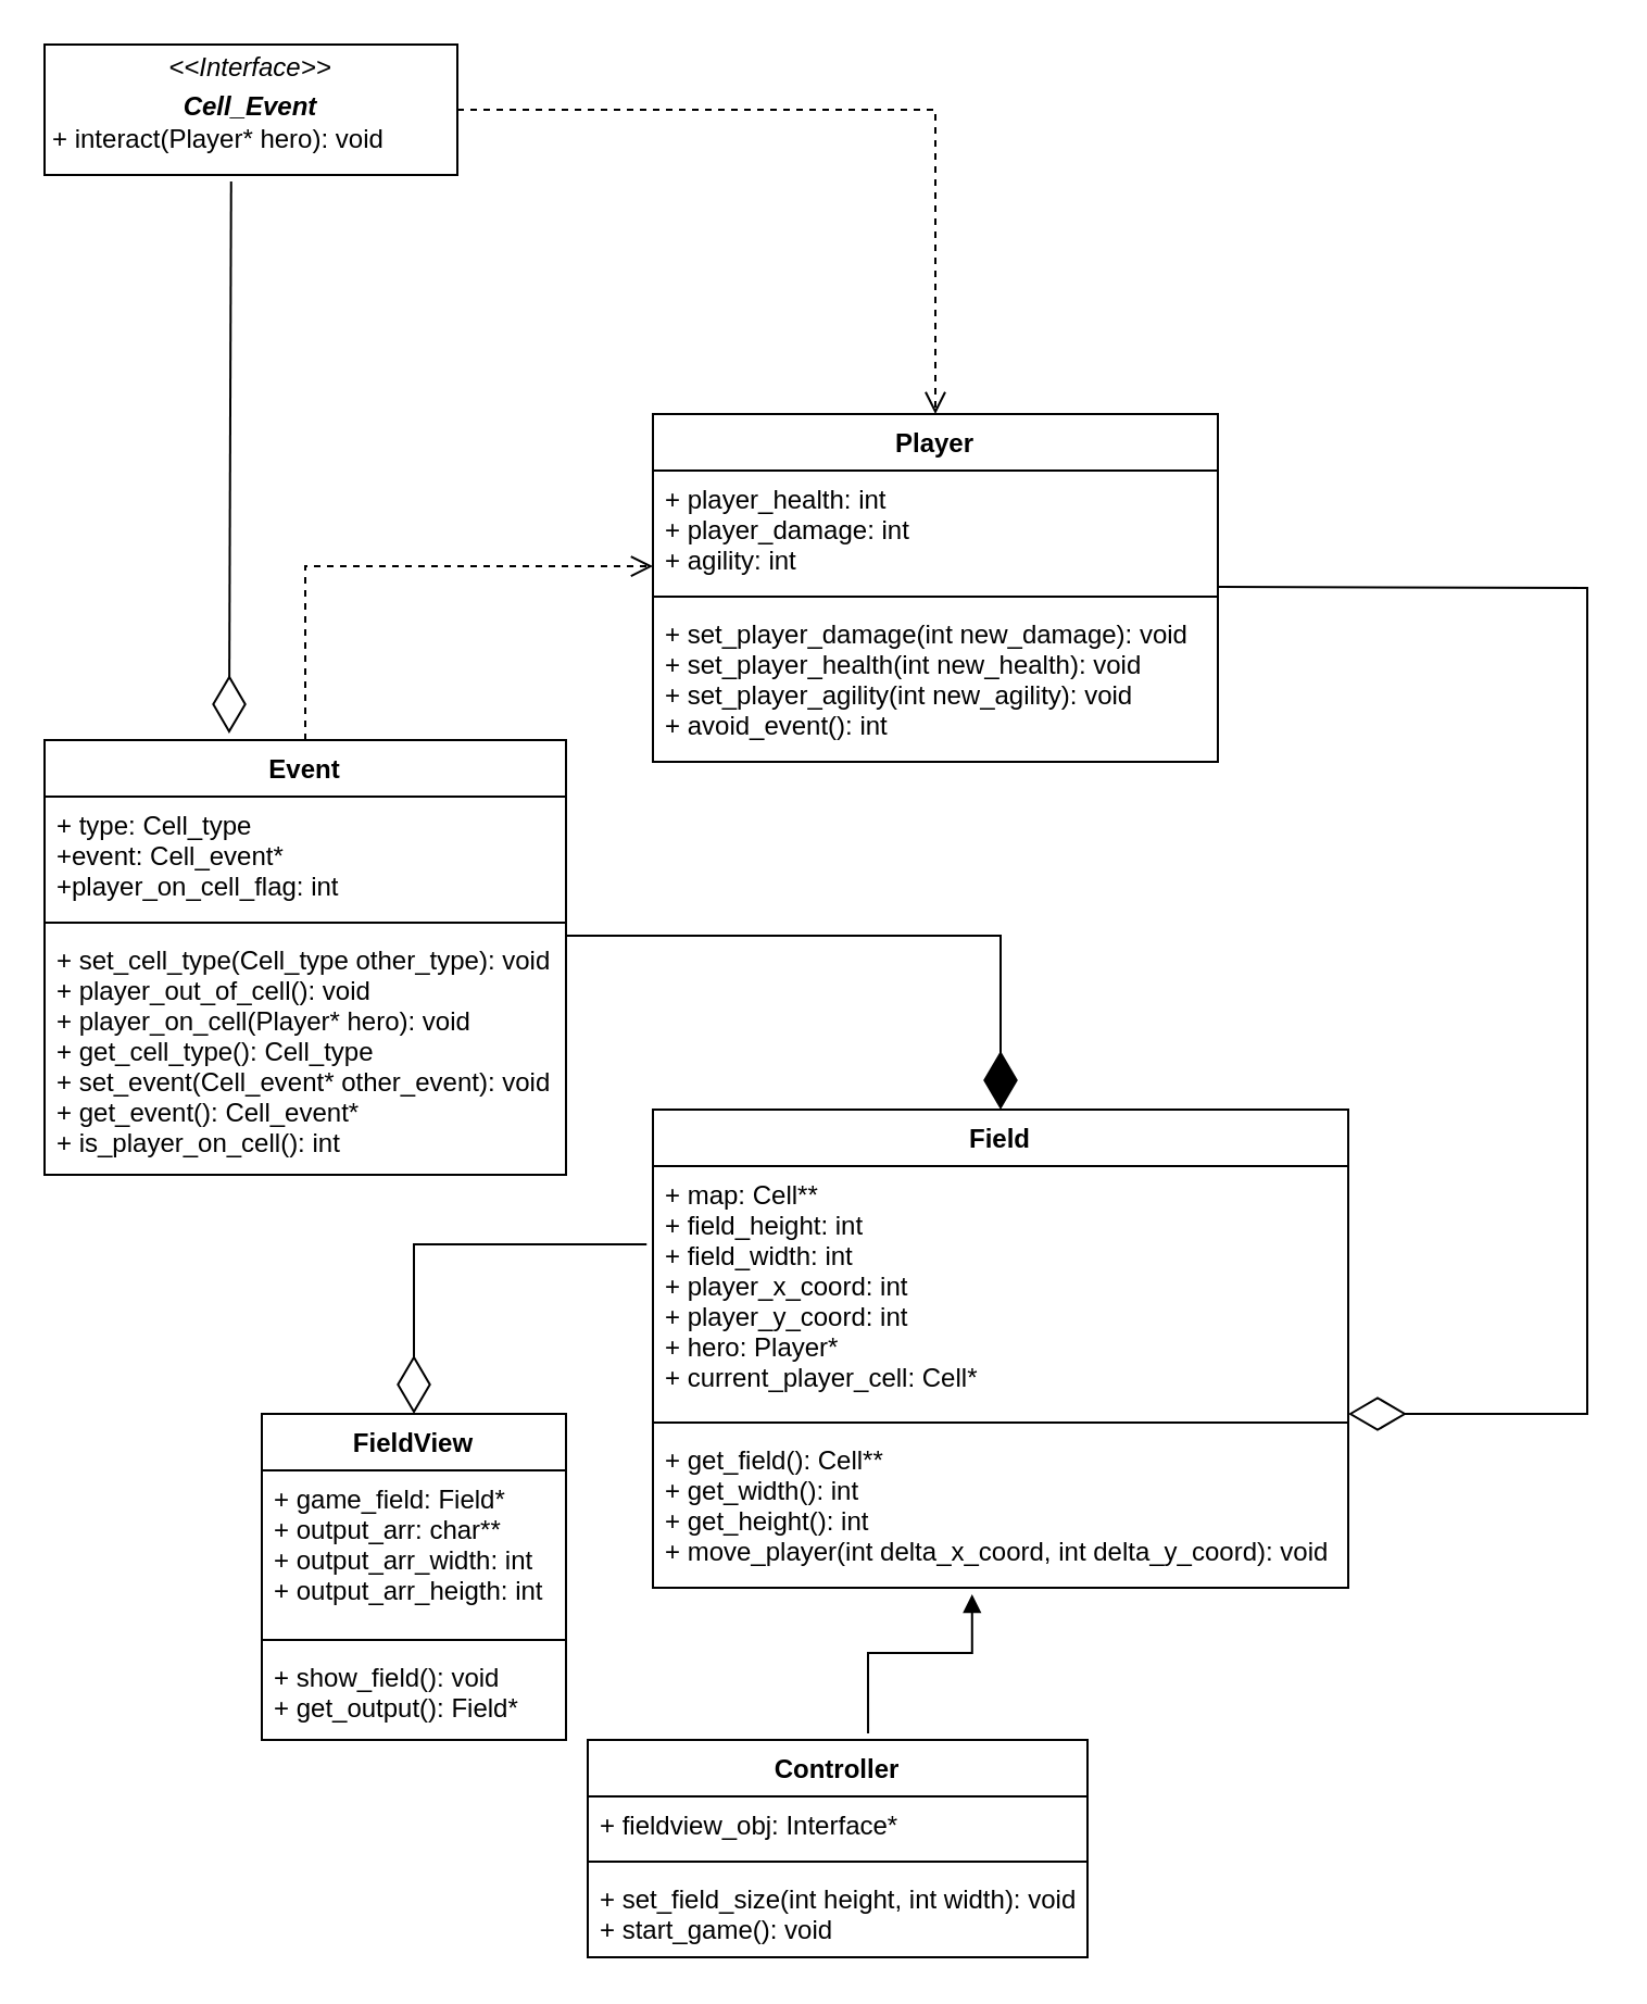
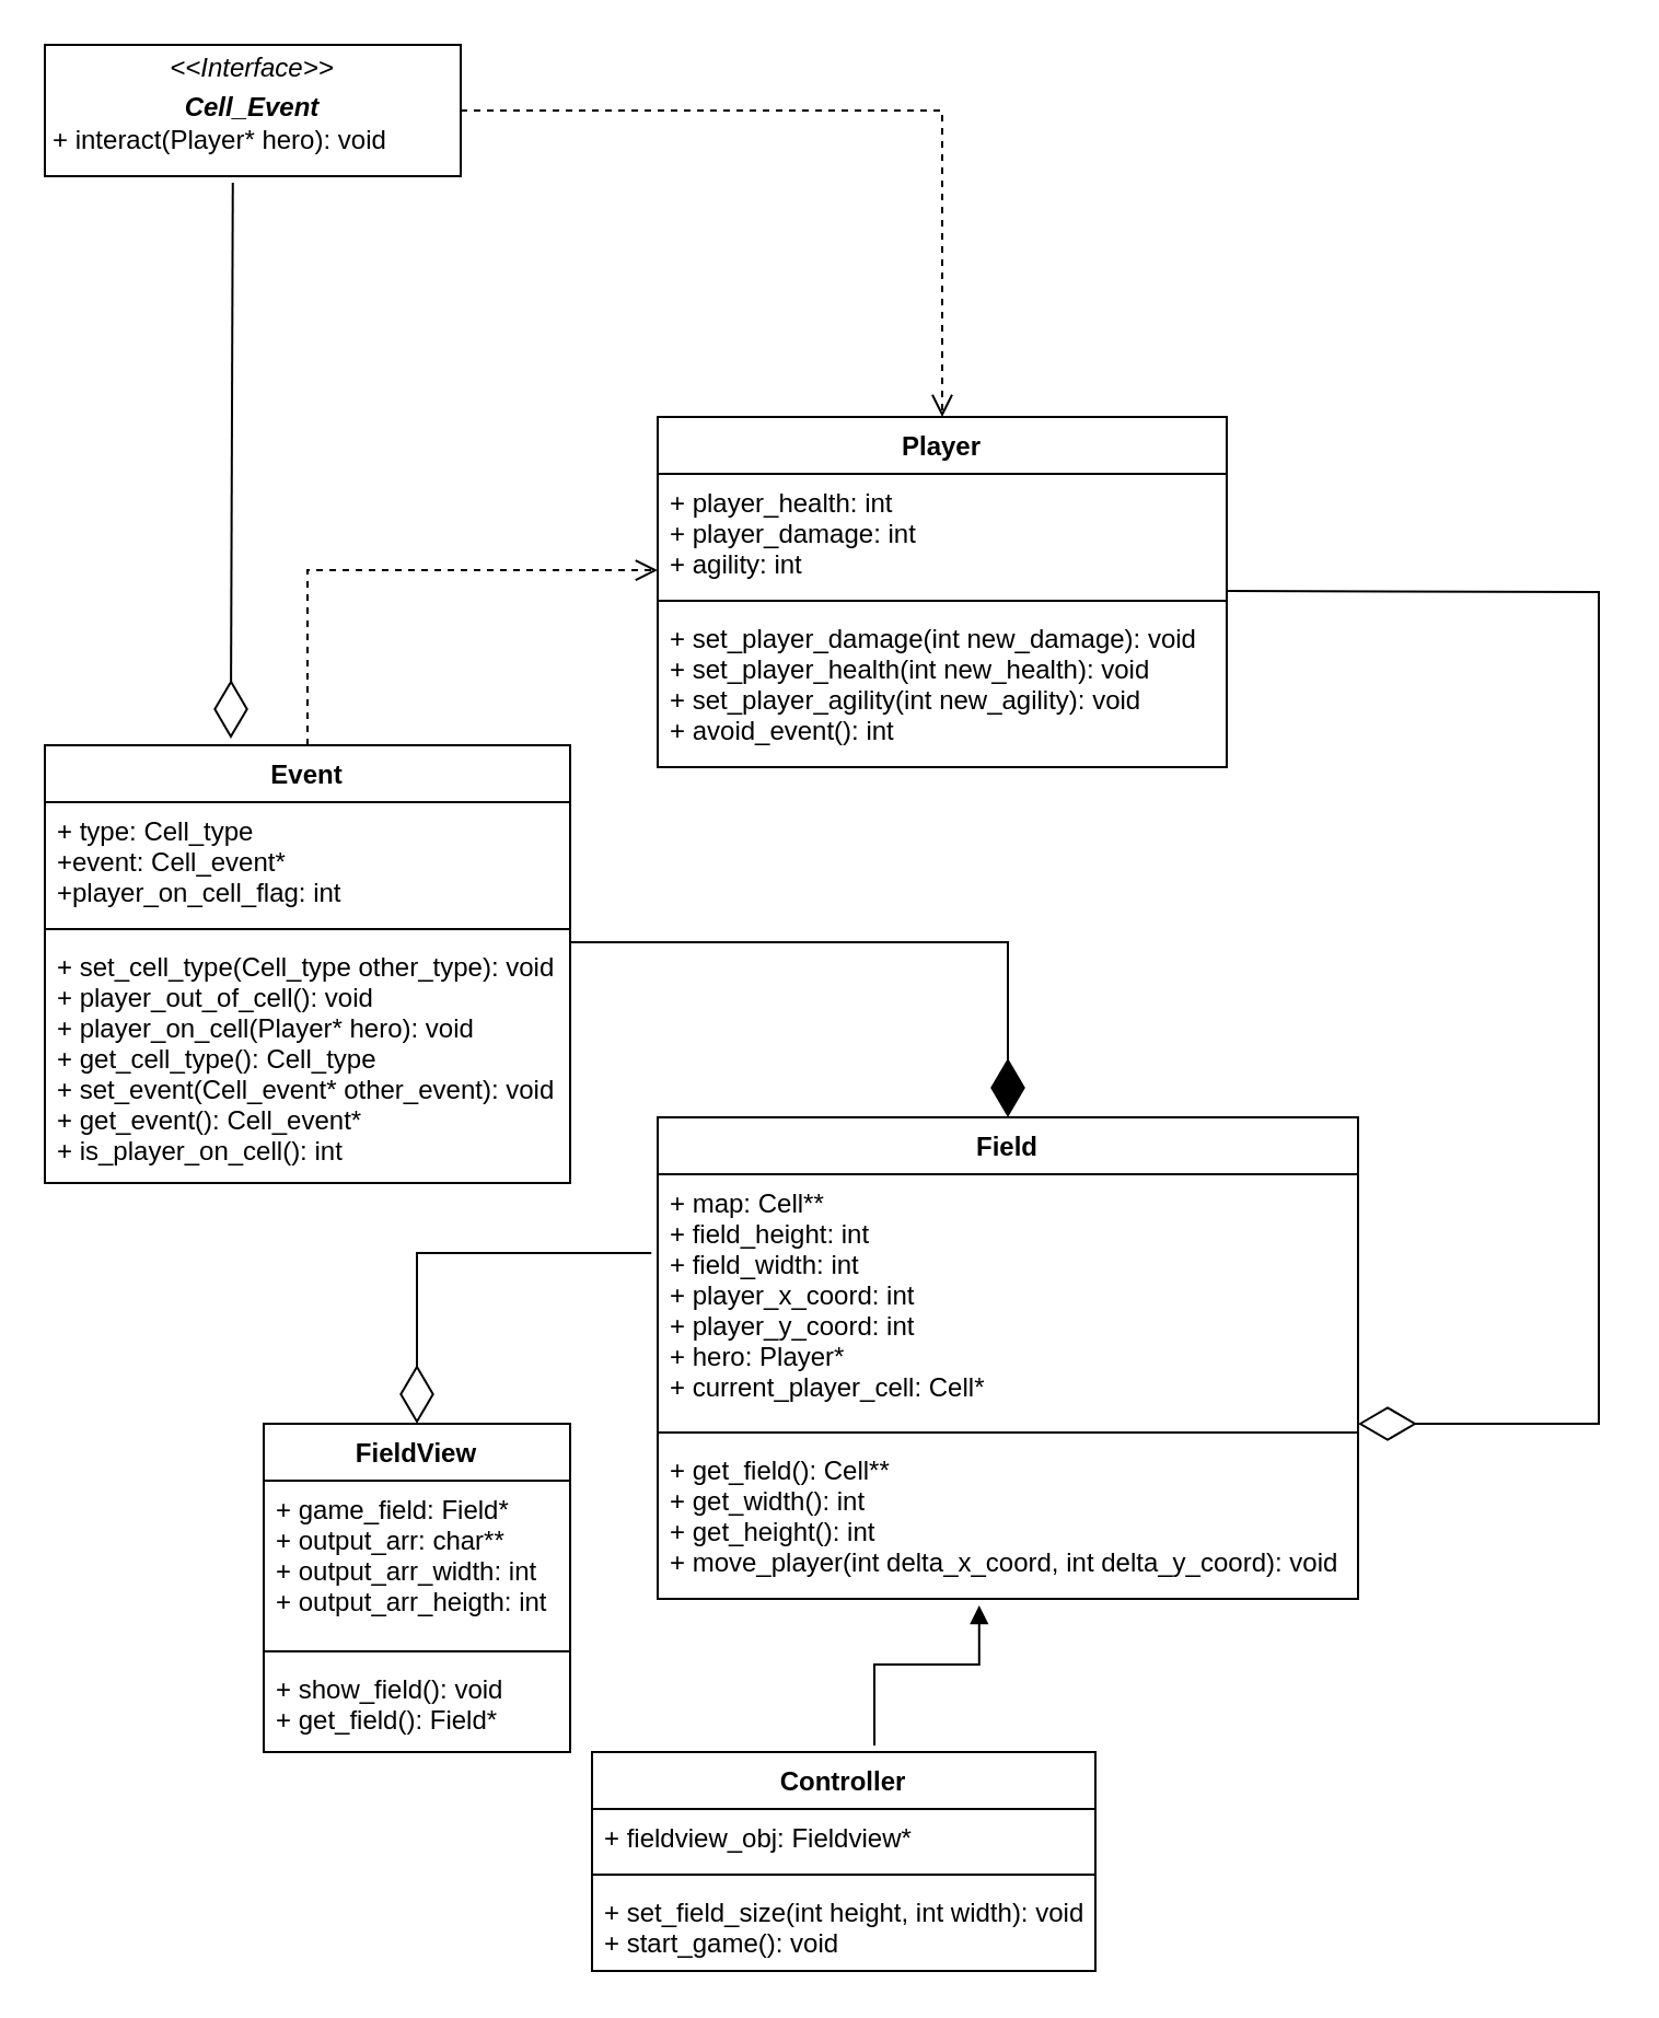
  <mxCell id="0" />
  <mxCell id="1" parent="0" />
  <mxCell id="2" value="Controller" style="swimlane;fontStyle=1;align=center;verticalAlign=top;childLayout=stackLayout;horizontal=1;startSize=26;horizontalStack=0;resizeParent=1;resizeParentMax=0;resizeLast=0;collapsible=1;marginBottom=0;" vertex="1" parent="1"><mxGeometry x="270" y="800" width="230" height="100" as="geometry" /></mxCell>
- <mxCell id="3" value="+ fieldview_obj: Interface* " style="text;strokeColor=none;fillColor=none;align=left;verticalAlign=top;spacingLeft=4;spacingRight=4;overflow=hidden;rotatable=0;points=[[0,0.5],[1,0.5]];portConstraint=eastwest;" vertex="1" parent="2"><mxGeometry y="26" width="230" height="26" as="geometry" /></mxCell>
+ <mxCell id="3" value="+ fieldview_obj: Fieldview* " style="text;strokeColor=none;fillColor=none;align=left;verticalAlign=top;spacingLeft=4;spacingRight=4;overflow=hidden;rotatable=0;points=[[0,0.5],[1,0.5]];portConstraint=eastwest;" vertex="1" parent="2"><mxGeometry y="26" width="230" height="26" as="geometry" /></mxCell>
  <mxCell id="4" value="" style="line;strokeWidth=1;fillColor=none;align=left;verticalAlign=middle;spacingTop=-1;spacingLeft=3;spacingRight=3;rotatable=0;labelPosition=right;points=[];portConstraint=eastwest;strokeColor=inherit;" vertex="1" parent="2"><mxGeometry y="52" width="230" height="8" as="geometry" /></mxCell>
  <mxCell id="5" value="+ set_field_size(int height, int width): void&#10;+ start_game(): void" style="text;strokeColor=none;fillColor=none;align=left;verticalAlign=top;spacingLeft=4;spacingRight=4;overflow=hidden;rotatable=0;points=[[0,0.5],[1,0.5]];portConstraint=eastwest;" vertex="1" parent="2"><mxGeometry y="60" width="230" height="40" as="geometry" /></mxCell>
  <mxCell id="6" value="FieldView" style="swimlane;fontStyle=1;align=center;verticalAlign=top;childLayout=stackLayout;horizontal=1;startSize=26;horizontalStack=0;resizeParent=1;resizeParentMax=0;resizeLast=0;collapsible=1;marginBottom=0;" vertex="1" parent="1"><mxGeometry x="120" y="650" width="140" height="150" as="geometry" /></mxCell>
  <mxCell id="7" value="+ game_field: Field*&#10;+ output_arr: char**&#10;+ output_arr_width: int&#10;+ output_arr_heigth: int" style="text;strokeColor=none;fillColor=none;align=left;verticalAlign=top;spacingLeft=4;spacingRight=4;overflow=hidden;rotatable=0;points=[[0,0.5],[1,0.5]];portConstraint=eastwest;" vertex="1" parent="6"><mxGeometry y="26" width="140" height="74" as="geometry" /></mxCell>
  <mxCell id="8" value="" style="line;strokeWidth=1;fillColor=none;align=left;verticalAlign=middle;spacingTop=-1;spacingLeft=3;spacingRight=3;rotatable=0;labelPosition=right;points=[];portConstraint=eastwest;strokeColor=inherit;" vertex="1" parent="6"><mxGeometry y="100" width="140" height="8" as="geometry" /></mxCell>
- <mxCell id="9" value="+ show_field(): void&#10;+ get_output(): Field*" style="text;strokeColor=none;fillColor=none;align=left;verticalAlign=top;spacingLeft=4;spacingRight=4;overflow=hidden;rotatable=0;points=[[0,0.5],[1,0.5]];portConstraint=eastwest;" vertex="1" parent="6"><mxGeometry y="108" width="140" height="42" as="geometry" /></mxCell>
+ <mxCell id="9" value="+ show_field(): void&#10;+ get_field(): Field*" style="text;strokeColor=none;fillColor=none;align=left;verticalAlign=top;spacingLeft=4;spacingRight=4;overflow=hidden;rotatable=0;points=[[0,0.5],[1,0.5]];portConstraint=eastwest;" vertex="1" parent="6"><mxGeometry y="108" width="140" height="42" as="geometry" /></mxCell>
  <mxCell id="10" value="Field" style="swimlane;fontStyle=1;align=center;verticalAlign=top;childLayout=stackLayout;horizontal=1;startSize=26;horizontalStack=0;resizeParent=1;resizeParentMax=0;resizeLast=0;collapsible=1;marginBottom=0;" vertex="1" parent="1"><mxGeometry x="300" y="510" width="320" height="220" as="geometry" /></mxCell>
  <mxCell id="11" value="+ map: Cell**&#10;+ field_height: int&#10;+ field_width: int&#10;+ player_x_coord: int&#10;+ player_y_coord: int&#10;+ hero: Player*&#10;+ current_player_cell: Cell*" style="text;strokeColor=none;fillColor=none;align=left;verticalAlign=top;spacingLeft=4;spacingRight=4;overflow=hidden;rotatable=0;points=[[0,0.5],[1,0.5]];portConstraint=eastwest;" vertex="1" parent="10"><mxGeometry y="26" width="320" height="114" as="geometry" /></mxCell>
  <mxCell id="12" value="" style="line;strokeWidth=1;fillColor=none;align=left;verticalAlign=middle;spacingTop=-1;spacingLeft=3;spacingRight=3;rotatable=0;labelPosition=right;points=[];portConstraint=eastwest;strokeColor=inherit;" vertex="1" parent="10"><mxGeometry y="140" width="320" height="8" as="geometry" /></mxCell>
  <mxCell id="13" value="+ get_field(): Cell**&#10;+ get_width(): int&#10;+ get_height(): int&#10;+ move_player(int delta_x_coord, int delta_y_coord): void&#10;" style="text;strokeColor=none;fillColor=none;align=left;verticalAlign=top;spacingLeft=4;spacingRight=4;overflow=hidden;rotatable=0;points=[[0,0.5],[1,0.5]];portConstraint=eastwest;" vertex="1" parent="10"><mxGeometry y="148" width="320" height="72" as="geometry" /></mxCell>
  <mxCell id="14" value="" style="endArrow=block;endFill=1;html=1;edgeStyle=orthogonalEdgeStyle;align=left;verticalAlign=top;rounded=0;exitX=0.561;exitY=-0.03;exitDx=0;exitDy=0;exitPerimeter=0;entryX=0.459;entryY=1.042;entryDx=0;entryDy=0;entryPerimeter=0;" edge="1" parent="1" source="2" target="13"><mxGeometry x="-1" y="-32" relative="1" as="geometry"><mxPoint x="400" y="780" as="sourcePoint" /><mxPoint x="480" y="740" as="targetPoint" /><Array as="points"><mxPoint x="399" y="760" /><mxPoint x="447" y="760" /></Array><mxPoint x="-22" y="30" as="offset" /></mxGeometry></mxCell>
  <mxCell id="15" value="" style="endArrow=diamondThin;endFill=0;endSize=24;html=1;rounded=0;entryX=0.5;entryY=0;entryDx=0;entryDy=0;exitX=-0.009;exitY=0.316;exitDx=0;exitDy=0;exitPerimeter=0;" edge="1" parent="1" source="11" target="6"><mxGeometry width="160" relative="1" as="geometry"><mxPoint x="120" y="580" as="sourcePoint" /><mxPoint x="280" y="580" as="targetPoint" /><Array as="points"><mxPoint x="190" y="572" /></Array></mxGeometry></mxCell>
  <mxCell id="16" value="Event" style="swimlane;fontStyle=1;align=center;verticalAlign=top;childLayout=stackLayout;horizontal=1;startSize=26;horizontalStack=0;resizeParent=1;resizeParentMax=0;resizeLast=0;collapsible=1;marginBottom=0;" vertex="1" parent="1"><mxGeometry x="20" y="340" width="240" height="200" as="geometry" /></mxCell>
  <mxCell id="17" value="+ type: Cell_type&#10;+event: Cell_event*&#10;+player_on_cell_flag: int" style="text;strokeColor=none;fillColor=none;align=left;verticalAlign=top;spacingLeft=4;spacingRight=4;overflow=hidden;rotatable=0;points=[[0,0.5],[1,0.5]];portConstraint=eastwest;" vertex="1" parent="16"><mxGeometry y="26" width="240" height="54" as="geometry" /></mxCell>
  <mxCell id="18" value="" style="line;strokeWidth=1;fillColor=none;align=left;verticalAlign=middle;spacingTop=-1;spacingLeft=3;spacingRight=3;rotatable=0;labelPosition=right;points=[];portConstraint=eastwest;strokeColor=inherit;" vertex="1" parent="16"><mxGeometry y="80" width="240" height="8" as="geometry" /></mxCell>
  <mxCell id="19" value="+ set_cell_type(Cell_type other_type): void&#10;+ player_out_of_cell(): void&#10;+ player_on_cell(Player* hero): void&#10;+ get_cell_type(): Cell_type&#10;+ set_event(Cell_event* other_event): void&#10;+ get_event(): Cell_event*&#10;+ is_player_on_cell(): int" style="text;strokeColor=none;fillColor=none;align=left;verticalAlign=top;spacingLeft=4;spacingRight=4;overflow=hidden;rotatable=0;points=[[0,0.5],[1,0.5]];portConstraint=eastwest;" vertex="1" parent="16"><mxGeometry y="88" width="240" height="112" as="geometry" /></mxCell>
  <mxCell id="20" value="" style="endArrow=diamondThin;endFill=1;endSize=24;html=1;rounded=0;entryX=0.5;entryY=0;entryDx=0;entryDy=0;" edge="1" parent="1" target="10"><mxGeometry width="160" relative="1" as="geometry"><mxPoint x="260" y="430" as="sourcePoint" /><mxPoint x="420" y="490" as="targetPoint" /><Array as="points"><mxPoint x="460" y="430" /></Array></mxGeometry></mxCell>
  <mxCell id="21" value="Player" style="swimlane;fontStyle=1;align=center;verticalAlign=top;childLayout=stackLayout;horizontal=1;startSize=26;horizontalStack=0;resizeParent=1;resizeParentMax=0;resizeLast=0;collapsible=1;marginBottom=0;" vertex="1" parent="1"><mxGeometry x="300" y="190" width="260" height="160" as="geometry" /></mxCell>
  <mxCell id="22" value="+ player_health: int&#10;+ player_damage: int&#10;+ agility: int" style="text;strokeColor=none;fillColor=none;align=left;verticalAlign=top;spacingLeft=4;spacingRight=4;overflow=hidden;rotatable=0;points=[[0,0.5],[1,0.5]];portConstraint=eastwest;" vertex="1" parent="21"><mxGeometry y="26" width="260" height="54" as="geometry" /></mxCell>
  <mxCell id="23" value="" style="line;strokeWidth=1;fillColor=none;align=left;verticalAlign=middle;spacingTop=-1;spacingLeft=3;spacingRight=3;rotatable=0;labelPosition=right;points=[];portConstraint=eastwest;strokeColor=inherit;" vertex="1" parent="21"><mxGeometry y="80" width="260" height="8" as="geometry" /></mxCell>
  <mxCell id="24" value="+ set_player_damage(int new_damage): void&#10;+ set_player_health(int new_health): void&#10;+ set_player_agility(int new_agility): void&#10;+ avoid_event(): int" style="text;strokeColor=none;fillColor=none;align=left;verticalAlign=top;spacingLeft=4;spacingRight=4;overflow=hidden;rotatable=0;points=[[0,0.5],[1,0.5]];portConstraint=eastwest;" vertex="1" parent="21"><mxGeometry y="88" width="260" height="72" as="geometry" /></mxCell>
  <mxCell id="25" value="" style="endArrow=diamondThin;endFill=0;endSize=24;html=1;rounded=0;" edge="1" parent="1"><mxGeometry width="160" relative="1" as="geometry"><mxPoint x="560" y="269.5" as="sourcePoint" /><mxPoint x="620" y="650" as="targetPoint" /><Array as="points"><mxPoint x="730" y="270" /><mxPoint x="730" y="650" /></Array></mxGeometry></mxCell>
  <mxCell id="26" value="" style="html=1;verticalAlign=bottom;endArrow=open;dashed=1;endSize=8;rounded=0;exitX=0.5;exitY=0;exitDx=0;exitDy=0;entryX=0;entryY=0.815;entryDx=0;entryDy=0;entryPerimeter=0;" edge="1" parent="1" source="16" target="22"><mxGeometry x="0.112" y="-17" relative="1" as="geometry"><mxPoint x="60" y="320" as="sourcePoint" /><mxPoint x="130" y="200" as="targetPoint" /><Array as="points"><mxPoint x="140" y="260" /></Array><mxPoint as="offset" /></mxGeometry></mxCell>
  <mxCell id="27" value="&lt;p style=&quot;margin:0px;margin-top:4px;text-align:center;&quot;&gt;&lt;i&gt;&amp;lt;&amp;lt;Interface&amp;gt;&amp;gt;&lt;/i&gt;&lt;br&gt;&lt;/p&gt;&lt;p style=&quot;margin:0px;margin-top:4px;text-align:center;&quot;&gt;&lt;i&gt;&lt;b&gt;Cell_Event&lt;/b&gt;&lt;/i&gt;&lt;/p&gt;&lt;p style=&quot;margin:0px;margin-left:4px;&quot;&gt;+ interact(Player* hero): void&lt;/p&gt;&lt;p style=&quot;margin:0px;margin-left:4px;&quot;&gt;&lt;br&gt;&lt;/p&gt;" style="verticalAlign=top;align=left;overflow=fill;fontSize=12;fontFamily=Helvetica;html=1;" vertex="1" parent="1"><mxGeometry x="20" y="20" width="190" height="60" as="geometry" /></mxCell>
  <mxCell id="28" value="" style="endArrow=diamondThin;endFill=0;endSize=24;html=1;rounded=0;exitX=0.452;exitY=1.05;exitDx=0;exitDy=0;exitPerimeter=0;entryX=0.354;entryY=-0.015;entryDx=0;entryDy=0;entryPerimeter=0;" edge="1" parent="1" source="27" target="16"><mxGeometry width="160" relative="1" as="geometry"><mxPoint x="35" y="160" as="sourcePoint" /><mxPoint x="106" y="330" as="targetPoint" /></mxGeometry></mxCell>
  <mxCell id="29" value="" style="html=1;verticalAlign=bottom;endArrow=open;dashed=1;endSize=8;rounded=0;exitX=1;exitY=0.5;exitDx=0;exitDy=0;entryX=0.5;entryY=0;entryDx=0;entryDy=0;" edge="1" parent="1" source="27" target="21"><mxGeometry x="0.112" y="-17" relative="1" as="geometry"><mxPoint x="360" y="30" as="sourcePoint" /><mxPoint x="520" y="-49.99" as="targetPoint" /><Array as="points"><mxPoint x="430" y="50" /></Array><mxPoint as="offset" /></mxGeometry></mxCell>
